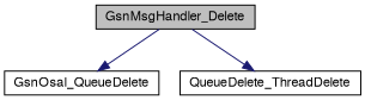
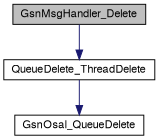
  digraph {
    rankdir=TB
    node [color=black fillcolor=white fontname=FreeSans fontsize=12 shape=record style=filled]
    edge [color=midnightblue fontname=FreeSans fontsize=12 labelfontname=FreeSans labelfontsize=12 style=solid]
    n1 [fillcolor=grey75 fontcolor=black height=0.2 label=GsnMsgHandler_Delete width=0.4]
    n2 [height=0.2 label=GsnOsal_QueueDelete width=0.4]
    n3 [height=0.2 label=QueueDelete_ThreadDelete width=0.4]
-   n1 -> n2
+   n3 -> n2
    n1 -> n3
  }
